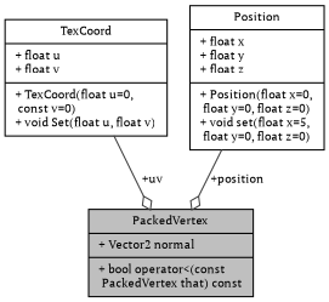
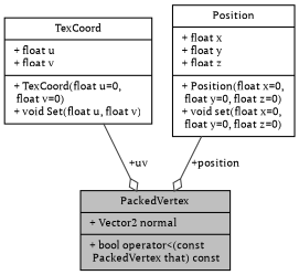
  digraph {
    fontname="PT Serif"
    node [color=black fillcolor=white fontname="PT Serif" fontsize=10 shape=record style=filled]
    edge [arrowhead=odiamond color=grey25 fontname="PT Serif" fontsize=10 labelfontname=Helvetica labelfontsize=10 style=solid]
    n1 [fillcolor=grey75 fontcolor=black height=0.2 label="{PackedVertex\n|+ Vector2 normal\l|+ bool operator\<(const\l PackedVertex that) const\l}" width=0.4]
-   n2 [height=0.2 label="{TexCoord\n|+ float u\l+ float v\l|+  TexCoord(float u=0,\l const v=0)\l+ void Set(float u, float v)\l}" width=0.4]
-   n3 [height=0.2 label="{Position\n|+ float x\l+ float y\l+ float z\l|+  Position(float x=0,\l float y=0, float z=0)\l+ void set(float x=5,\l float y=0, float z=0)\l}" width=0.4]
+   n2 [height=0.2 label="{TexCoord\n|+ float u\l+ float v\l|+  TexCoord(float u=0,\l float v=0)\l+ void Set(float u, float v)\l}" width=0.4]
+   n3 [height=0.2 label="{Position\n|+ float x\l+ float y\l+ float z\l|+  Position(float x=0,\l float y=0, float z=0)\l+ void set(float x=0,\l float y=0, float z=0)\l}" width=0.4]
    n2 -> n1 [label=" +uv"]
    n3 -> n1 [label=" +position"]
  }
